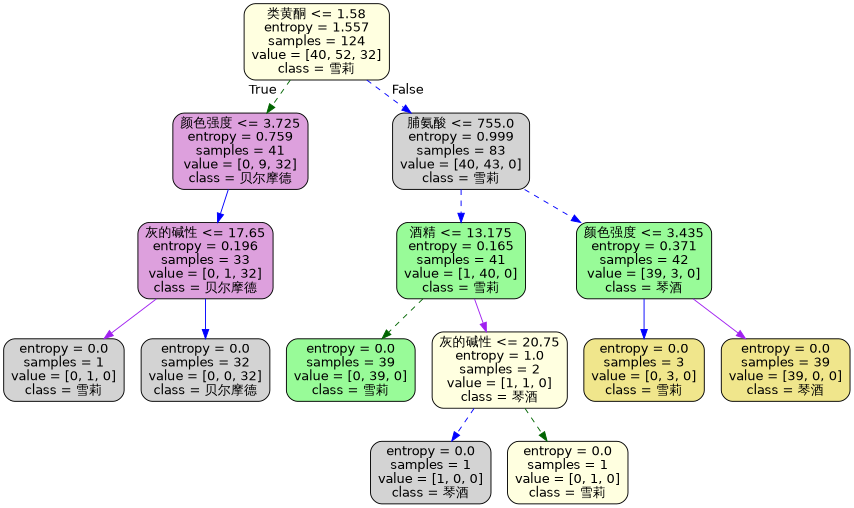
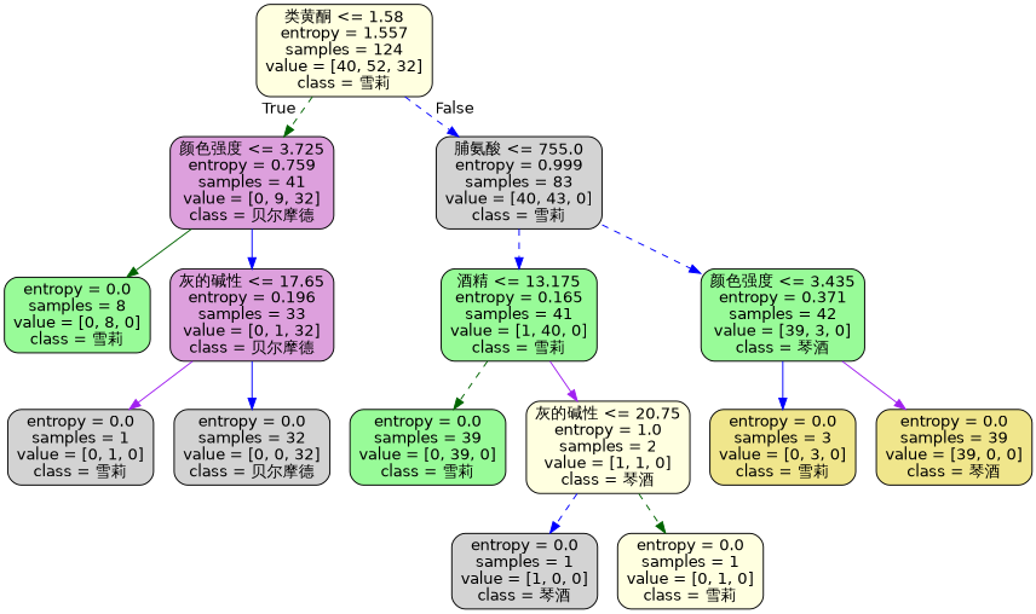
  digraph {
    node [color=black fillcolor=lightgrey fontname=helvetica shape=box style="filled, rounded"]
    edge [color=blue fontname=helvetica style=dashed]
    n1 [fillcolor=lightyellow label="类黄酮 <= 1.58\nentropy = 1.557\nsamples = 124\nvalue = [40, 52, 32]\nclass = 雪莉"]
    n2 [fillcolor=plum label="颜色强度 <= 3.725\nentropy = 0.759\nsamples = 41\nvalue = [0, 9, 32]\nclass = 贝尔摩德"]
    n3 [label="脯氨酸 <= 755.0\nentropy = 0.999\nsamples = 83\nvalue = [40, 43, 0]\nclass = 雪莉"]
+   n4 [fillcolor=palegreen label="entropy = 0.0\nsamples = 8\nvalue = [0, 8, 0]\nclass = 雪莉"]
    n5 [fillcolor=plum label="灰的碱性 <= 17.65\nentropy = 0.196\nsamples = 33\nvalue = [0, 1, 32]\nclass = 贝尔摩德"]
    n6 [fillcolor=palegreen label="酒精 <= 13.175\nentropy = 0.165\nsamples = 41\nvalue = [1, 40, 0]\nclass = 雪莉"]
    n7 [fillcolor=palegreen label="颜色强度 <= 3.435\nentropy = 0.371\nsamples = 42\nvalue = [39, 3, 0]\nclass = 琴酒"]
    n8 [label="entropy = 0.0\nsamples = 1\nvalue = [0, 1, 0]\nclass = 雪莉"]
    n9 [label="entropy = 0.0\nsamples = 32\nvalue = [0, 0, 32]\nclass = 贝尔摩德"]
    n10 [fillcolor=palegreen label="entropy = 0.0\nsamples = 39\nvalue = [0, 39, 0]\nclass = 雪莉"]
    n11 [fillcolor=lightyellow label="灰的碱性 <= 20.75\nentropy = 1.0\nsamples = 2\nvalue = [1, 1, 0]\nclass = 琴酒"]
    n12 [fillcolor=khaki label="entropy = 0.0\nsamples = 3\nvalue = [0, 3, 0]\nclass = 雪莉"]
    n13 [fillcolor=khaki label="entropy = 0.0\nsamples = 39\nvalue = [39, 0, 0]\nclass = 琴酒"]
    n14 [label="entropy = 0.0\nsamples = 1\nvalue = [1, 0, 0]\nclass = 琴酒"]
    n15 [fillcolor=lightyellow label="entropy = 0.0\nsamples = 1\nvalue = [0, 1, 0]\nclass = 雪莉"]
    n1 -> n2 [color=darkgreen headlabel=True labelangle=45 labeldistance=2.5]
    n1 -> n3 [headlabel=False labelangle=-45 labeldistance=2.5]
+   n2 -> n4 [color=darkgreen style=solid]
    n2 -> n5 [style=solid]
    n3 -> n6
    n3 -> n7
    n5 -> n8 [color=purple style=solid]
    n5 -> n9 [style=solid]
    n6 -> n10 [color=darkgreen]
    n6 -> n11 [color=purple style=solid]
    n7 -> n12 [style=solid]
    n7 -> n13 [color=purple style=solid]
    n11 -> n14
    n11 -> n15 [color=darkgreen]
  }
